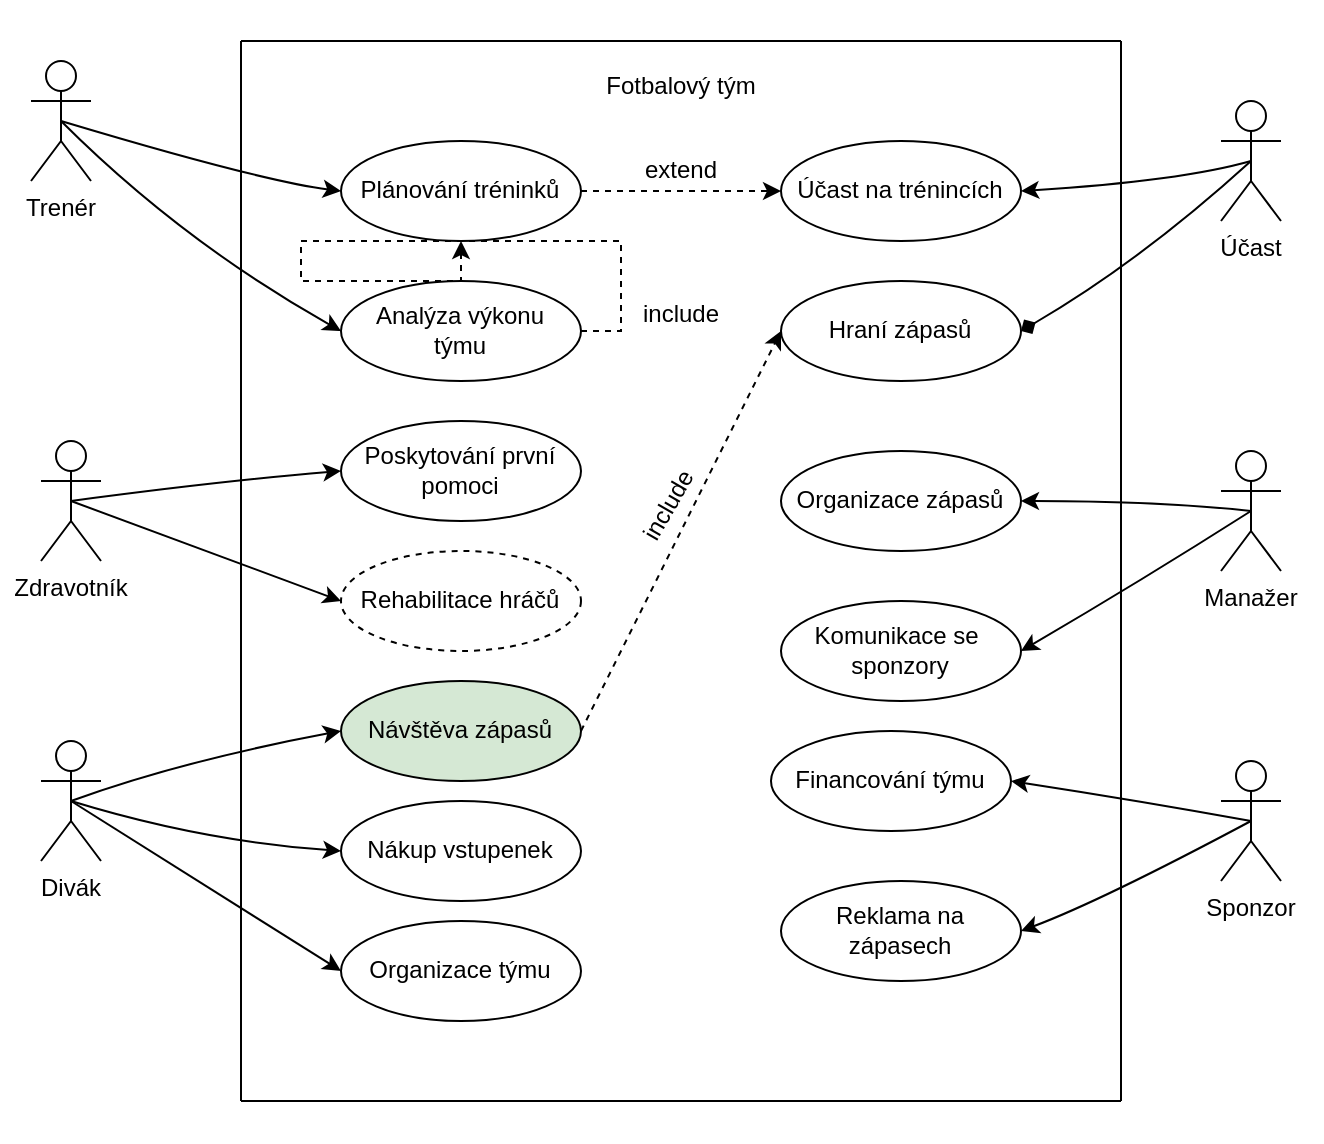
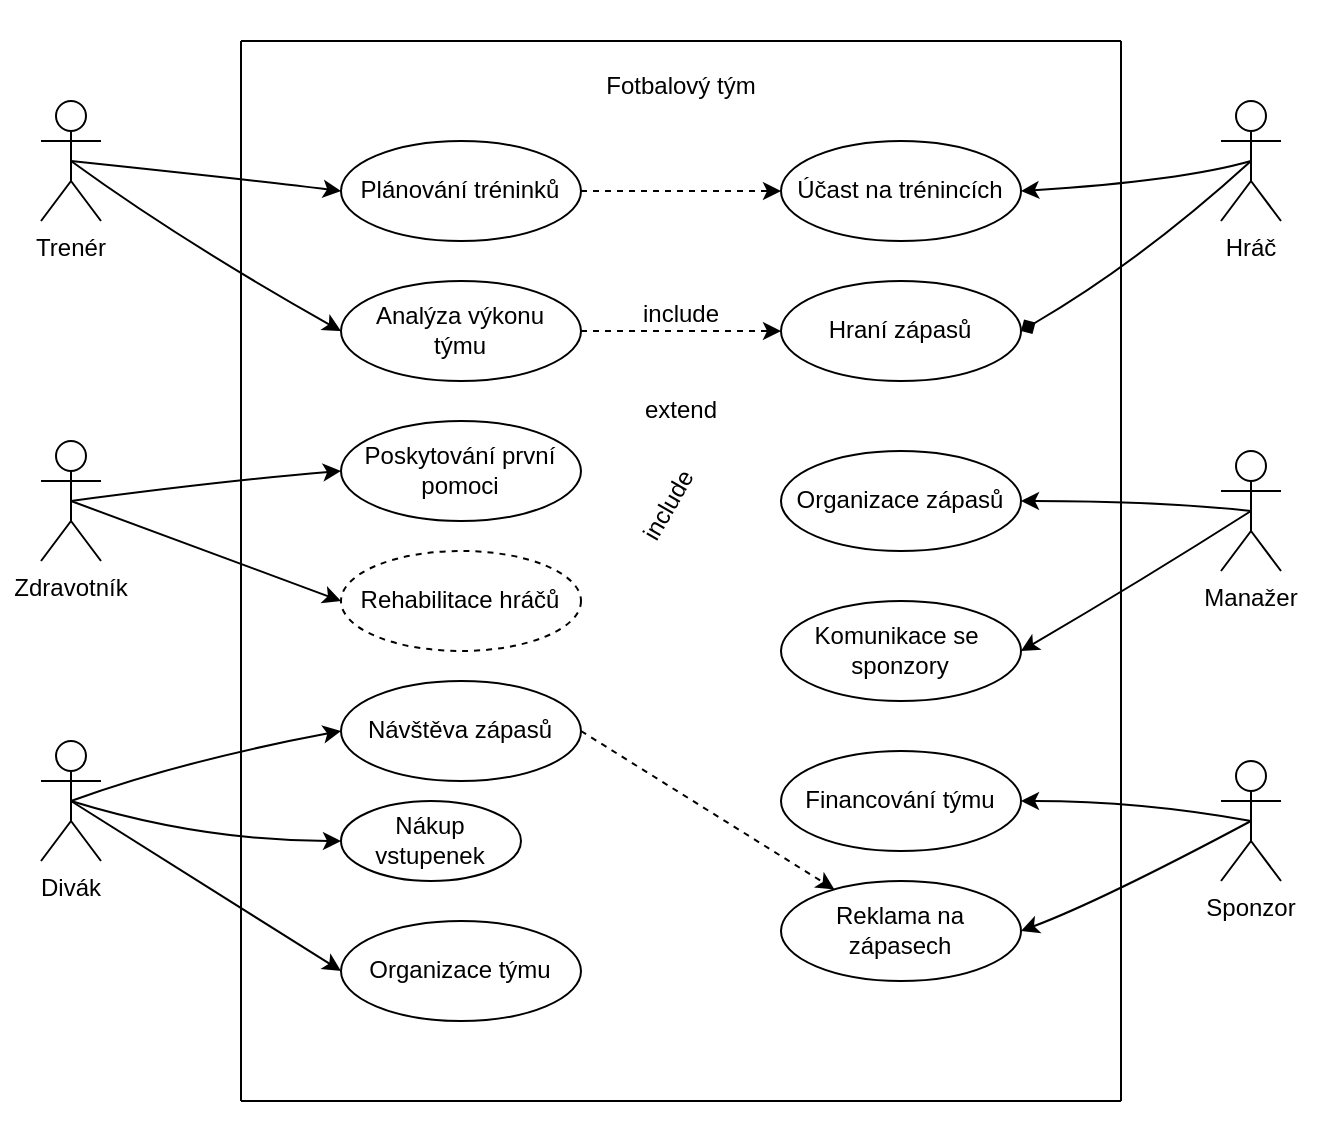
  <mxCell id="0" />
  <mxCell id="1" parent="0" />
  <mxCell id="2" value="Sponzor" style="shape=umlActor;verticalLabelPosition=bottom;verticalAlign=top;html=1;outlineConnect=0;" vertex="1" parent="1"><mxGeometry x="610" y="380" width="30" height="60" as="geometry" /></mxCell>
  <mxCell id="3" value="Manažer" style="shape=umlActor;verticalLabelPosition=bottom;verticalAlign=top;html=1;outlineConnect=0;" vertex="1" parent="1"><mxGeometry x="610" y="225" width="30" height="60" as="geometry" /></mxCell>
- <mxCell id="4" value="Účast" style="shape=umlActor;verticalLabelPosition=bottom;verticalAlign=top;html=1;outlineConnect=0;" vertex="1" parent="1"><mxGeometry x="610" y="50" width="30" height="60" as="geometry" /></mxCell>
+ <mxCell id="4" value="Hráč" style="shape=umlActor;verticalLabelPosition=bottom;verticalAlign=top;html=1;outlineConnect=0;" vertex="1" parent="1"><mxGeometry x="610" y="50" width="30" height="60" as="geometry" /></mxCell>
  <mxCell id="5" value="Divák" style="shape=umlActor;verticalLabelPosition=bottom;verticalAlign=top;html=1;outlineConnect=0;" vertex="1" parent="1"><mxGeometry x="20" y="370" width="30" height="60" as="geometry" /></mxCell>
  <mxCell id="6" value="Zdravotník" style="shape=umlActor;verticalLabelPosition=bottom;verticalAlign=top;html=1;outlineConnect=0;" vertex="1" parent="1"><mxGeometry x="20" y="220" width="30" height="60" as="geometry" /></mxCell>
- <mxCell id="7" value="Trenér" style="shape=umlActor;verticalLabelPosition=bottom;verticalAlign=top;html=1;outlineConnect=0;" vertex="1" parent="1"><mxGeometry x="15" y="30" width="30" height="60" as="geometry" /></mxCell>
+ <mxCell id="7" value="Trenér" style="shape=umlActor;verticalLabelPosition=bottom;verticalAlign=top;html=1;outlineConnect=0;" vertex="1" parent="1"><mxGeometry x="20" y="50" width="30" height="60" as="geometry" /></mxCell>
  <mxCell id="8" style="edgeStyle=orthogonalEdgeStyle;rounded=0;orthogonalLoop=1;jettySize=auto;html=1;exitX=1;exitY=0.5;exitDx=0;exitDy=0;entryX=0;entryY=0.5;entryDx=0;entryDy=0;dashed=1;" edge="1" parent="1" source="9" target="17"><mxGeometry relative="1" as="geometry" /></mxCell>
  <mxCell id="9" value="Plánování tréninků" style="ellipse;whiteSpace=wrap;html=1;" vertex="1" parent="1"><mxGeometry x="170" y="70" width="120" height="50" as="geometry" /></mxCell>
  <mxCell id="10" value="Rehabilitace hráčů" style="ellipse;whiteSpace=wrap;html=1;dashed=1;" vertex="1" parent="1"><mxGeometry x="170" y="275" width="120" height="50" as="geometry" /></mxCell>
  <mxCell id="11" value="Komunikace se&amp;nbsp;&lt;div&gt;sponzory&lt;/div&gt;" style="ellipse;whiteSpace=wrap;html=1;" vertex="1" parent="1"><mxGeometry x="390" y="300" width="120" height="50" as="geometry" /></mxCell>
  <mxCell id="12" value="Organizace zápasů" style="ellipse;whiteSpace=wrap;html=1;" vertex="1" parent="1"><mxGeometry x="390" y="225" width="120" height="50" as="geometry" /></mxCell>
  <mxCell id="13" value="Poskytování první&lt;div&gt;pomoci&lt;/div&gt;" style="ellipse;whiteSpace=wrap;html=1;" vertex="1" parent="1"><mxGeometry x="170" y="210" width="120" height="50" as="geometry" /></mxCell>
- <mxCell id="14" style="edgeStyle=orthogonalEdgeStyle;rounded=0;orthogonalLoop=1;jettySize=auto;html=1;exitX=1;exitY=0.5;exitDx=0;exitDy=0;dashed=1;" edge="1" parent="1" source="15" target="9"><mxGeometry relative="1" as="geometry" /></mxCell>
+ <mxCell id="14" style="edgeStyle=orthogonalEdgeStyle;rounded=0;orthogonalLoop=1;jettySize=auto;html=1;exitX=1;exitY=0.5;exitDx=0;exitDy=0;entryX=0;entryY=0.5;entryDx=0;entryDy=0;dashed=1;" edge="1" parent="1" source="15" target="16"><mxGeometry relative="1" as="geometry" /></mxCell>
  <mxCell id="15" value="Analýza výkonu&lt;div&gt;týmu&lt;/div&gt;" style="ellipse;whiteSpace=wrap;html=1;" vertex="1" parent="1"><mxGeometry x="170" y="140" width="120" height="50" as="geometry" /></mxCell>
  <mxCell id="16" value="Hraní zápasů" style="ellipse;whiteSpace=wrap;html=1;" vertex="1" parent="1"><mxGeometry x="390" y="140" width="120" height="50" as="geometry" /></mxCell>
  <mxCell id="17" value="Účast na trénincích" style="ellipse;whiteSpace=wrap;html=1;" vertex="1" parent="1"><mxGeometry x="390" y="70" width="120" height="50" as="geometry" /></mxCell>
- <mxCell id="18" value="Financování týmu" style="ellipse;whiteSpace=wrap;html=1;" vertex="1" parent="1"><mxGeometry x="385" y="365" width="120" height="50" as="geometry" /></mxCell>
+ <mxCell id="18" value="Financování týmu" style="ellipse;whiteSpace=wrap;html=1;" vertex="1" parent="1"><mxGeometry x="390" y="375" width="120" height="50" as="geometry" /></mxCell>
  <mxCell id="19" value="Reklama na zápasech" style="ellipse;whiteSpace=wrap;html=1;" vertex="1" parent="1"><mxGeometry x="390" y="440" width="120" height="50" as="geometry" /></mxCell>
- <mxCell id="20" style="rounded=0;orthogonalLoop=1;jettySize=auto;html=1;exitX=1;exitY=0.5;exitDx=0;exitDy=0;entryX=0;entryY=0.5;entryDx=0;entryDy=0;dashed=1;" edge="1" parent="1" source="21" target="16"><mxGeometry relative="1" as="geometry" /></mxCell>
- <mxCell id="21" value="Návštěva zápasů" style="ellipse;whiteSpace=wrap;html=1;fillColor=#d5e8d4;" vertex="1" parent="1"><mxGeometry x="170" y="340" width="120" height="50" as="geometry" /></mxCell>
- <mxCell id="22" value="Nákup vstupenek" style="ellipse;whiteSpace=wrap;html=1;" vertex="1" parent="1"><mxGeometry x="170" y="400" width="120" height="50" as="geometry" /></mxCell>
+ <mxCell id="20" style="rounded=0;orthogonalLoop=1;jettySize=auto;html=1;exitX=1;exitY=0.5;exitDx=0;exitDy=0;dashed=1;" edge="1" parent="1" source="21" target="19"><mxGeometry relative="1" as="geometry" /></mxCell>
+ <mxCell id="21" value="Návštěva zápasů" style="ellipse;whiteSpace=wrap;html=1;" vertex="1" parent="1"><mxGeometry x="170" y="340" width="120" height="50" as="geometry" /></mxCell>
+ <mxCell id="22" value="Nákup vstupenek" style="ellipse;whiteSpace=wrap;html=1;" vertex="1" parent="1"><mxGeometry x="170" y="400" width="90" height="40" as="geometry" /></mxCell>
  <mxCell id="23" value="Organizace týmu" style="ellipse;whiteSpace=wrap;html=1;" vertex="1" parent="1"><mxGeometry x="170" y="460" width="120" height="50" as="geometry" /></mxCell>
  <mxCell id="24" value="" style="curved=1;endArrow=classic;html=1;rounded=0;entryX=0;entryY=0.5;entryDx=0;entryDy=0;exitX=0.5;exitY=0.5;exitDx=0;exitDy=0;exitPerimeter=0;" edge="1" parent="1" source="7" target="9"><mxGeometry width="50" height="50" relative="1" as="geometry"><mxPoint x="350" y="330" as="sourcePoint" /><mxPoint x="400" y="280" as="targetPoint" /><Array as="points"><mxPoint x="130" y="90" /></Array></mxGeometry></mxCell>
  <mxCell id="25" value="" style="curved=1;endArrow=classic;html=1;rounded=0;entryX=0;entryY=0.5;entryDx=0;entryDy=0;exitX=0.5;exitY=0.5;exitDx=0;exitDy=0;exitPerimeter=0;" edge="1" parent="1" source="7" target="15"><mxGeometry width="50" height="50" relative="1" as="geometry"><mxPoint x="40" y="80" as="sourcePoint" /><mxPoint x="400" y="280" as="targetPoint" /><Array as="points"><mxPoint x="90" y="120" /></Array></mxGeometry></mxCell>
  <mxCell id="26" value="" style="curved=1;endArrow=classic;html=1;rounded=0;exitX=0.5;exitY=0.5;exitDx=0;exitDy=0;exitPerimeter=0;entryX=1;entryY=0.5;entryDx=0;entryDy=0;" edge="1" parent="1" source="3" target="12"><mxGeometry width="50" height="50" relative="1" as="geometry"><mxPoint x="350" y="330" as="sourcePoint" /><mxPoint x="400" y="280" as="targetPoint" /><Array as="points"><mxPoint x="580" y="250" /></Array></mxGeometry></mxCell>
  <mxCell id="27" value="" style="curved=1;endArrow=classic;html=1;rounded=0;exitX=0.5;exitY=0.5;exitDx=0;exitDy=0;exitPerimeter=0;entryX=0;entryY=0.5;entryDx=0;entryDy=0;" edge="1" parent="1" source="6" target="13"><mxGeometry width="50" height="50" relative="1" as="geometry"><mxPoint x="350" y="330" as="sourcePoint" /><mxPoint x="400" y="280" as="targetPoint" /><Array as="points"><mxPoint x="110" y="240" /></Array></mxGeometry></mxCell>
  <mxCell id="28" value="" style="curved=1;endArrow=classic;html=1;rounded=0;exitX=0.5;exitY=0.5;exitDx=0;exitDy=0;exitPerimeter=0;entryX=1;entryY=0.5;entryDx=0;entryDy=0;" edge="1" parent="1" source="3" target="11"><mxGeometry width="50" height="50" relative="1" as="geometry"><mxPoint x="350" y="330" as="sourcePoint" /><mxPoint x="400" y="280" as="targetPoint" /><Array as="points"><mxPoint x="570" y="290" /></Array></mxGeometry></mxCell>
  <mxCell id="29" value="" style="curved=1;endArrow=classic;html=1;rounded=0;entryX=1;entryY=0.5;entryDx=0;entryDy=0;exitX=0.5;exitY=0.5;exitDx=0;exitDy=0;exitPerimeter=0;" edge="1" parent="1" source="4" target="17"><mxGeometry width="50" height="50" relative="1" as="geometry"><mxPoint x="350" y="330" as="sourcePoint" /><mxPoint x="400" y="280" as="targetPoint" /><Array as="points"><mxPoint x="590" y="90" /></Array></mxGeometry></mxCell>
  <mxCell id="30" value="" style="curved=1;endArrow=diamond;html=1;rounded=0;entryX=1;entryY=0.5;entryDx=0;entryDy=0;exitX=0.5;exitY=0.5;exitDx=0;exitDy=0;exitPerimeter=0;" edge="1" parent="1" source="4" target="16"><mxGeometry width="50" height="50" relative="1" as="geometry"><mxPoint x="350" y="330" as="sourcePoint" /><mxPoint x="400" y="280" as="targetPoint" /><Array as="points"><mxPoint x="570" y="130" /></Array></mxGeometry></mxCell>
  <mxCell id="31" value="" style="curved=1;endArrow=classic;html=1;rounded=0;exitX=0.5;exitY=0.5;exitDx=0;exitDy=0;exitPerimeter=0;entryX=0;entryY=0.5;entryDx=0;entryDy=0;" edge="1" parent="1" source="6" target="10"><mxGeometry width="50" height="50" relative="1" as="geometry"><mxPoint x="350" y="330" as="sourcePoint" /><mxPoint x="400" y="280" as="targetPoint" /><Array as="points" /></mxGeometry></mxCell>
  <mxCell id="32" value="" style="curved=1;endArrow=classic;html=1;rounded=0;entryX=0;entryY=0.5;entryDx=0;entryDy=0;exitX=0.5;exitY=0.5;exitDx=0;exitDy=0;exitPerimeter=0;" edge="1" parent="1" source="5" target="21"><mxGeometry width="50" height="50" relative="1" as="geometry"><mxPoint x="350" y="330" as="sourcePoint" /><mxPoint x="400" y="280" as="targetPoint" /><Array as="points"><mxPoint x="90" y="380" /></Array></mxGeometry></mxCell>
  <mxCell id="33" value="" style="curved=1;endArrow=classic;html=1;rounded=0;exitX=0.5;exitY=0.5;exitDx=0;exitDy=0;exitPerimeter=0;entryX=0;entryY=0.5;entryDx=0;entryDy=0;" edge="1" parent="1" source="5" target="22"><mxGeometry width="50" height="50" relative="1" as="geometry"><mxPoint x="350" y="330" as="sourcePoint" /><mxPoint x="400" y="280" as="targetPoint" /><Array as="points"><mxPoint x="100" y="420" /></Array></mxGeometry></mxCell>
  <mxCell id="34" value="" style="curved=1;endArrow=classic;html=1;rounded=0;exitX=0.5;exitY=0.5;exitDx=0;exitDy=0;exitPerimeter=0;entryX=0;entryY=0.5;entryDx=0;entryDy=0;" edge="1" parent="1" source="5" target="23"><mxGeometry width="50" height="50" relative="1" as="geometry"><mxPoint x="350" y="330" as="sourcePoint" /><mxPoint x="400" y="280" as="targetPoint" /><Array as="points" /></mxGeometry></mxCell>
  <mxCell id="35" value="" style="curved=1;endArrow=classic;html=1;rounded=0;exitX=0.5;exitY=0.5;exitDx=0;exitDy=0;exitPerimeter=0;entryX=1;entryY=0.5;entryDx=0;entryDy=0;" edge="1" parent="1" source="2" target="18"><mxGeometry width="50" height="50" relative="1" as="geometry"><mxPoint x="350" y="330" as="sourcePoint" /><mxPoint x="400" y="280" as="targetPoint" /><Array as="points"><mxPoint x="570" y="400" /></Array></mxGeometry></mxCell>
  <mxCell id="36" value="" style="curved=1;endArrow=classic;html=1;rounded=0;exitX=0.5;exitY=0.5;exitDx=0;exitDy=0;exitPerimeter=0;entryX=1;entryY=0.5;entryDx=0;entryDy=0;" edge="1" parent="1" source="2" target="19"><mxGeometry width="50" height="50" relative="1" as="geometry"><mxPoint x="350" y="330" as="sourcePoint" /><mxPoint x="400" y="280" as="targetPoint" /><Array as="points"><mxPoint x="550" y="450" /></Array></mxGeometry></mxCell>
  <mxCell id="37" value="" style="endArrow=none;html=1;rounded=0;" edge="1" parent="1"><mxGeometry width="50" height="50" relative="1" as="geometry"><mxPoint x="560" y="550" as="sourcePoint" /><mxPoint x="120" y="550" as="targetPoint" /></mxGeometry></mxCell>
  <mxCell id="38" value="" style="endArrow=none;html=1;rounded=0;" edge="1" parent="1"><mxGeometry width="50" height="50" relative="1" as="geometry"><mxPoint x="560" y="550" as="sourcePoint" /><mxPoint x="560" y="20" as="targetPoint" /></mxGeometry></mxCell>
  <mxCell id="39" value="" style="endArrow=none;html=1;rounded=0;" edge="1" parent="1"><mxGeometry width="50" height="50" relative="1" as="geometry"><mxPoint x="560" y="20" as="sourcePoint" /><mxPoint x="120" y="20" as="targetPoint" /></mxGeometry></mxCell>
  <mxCell id="40" value="" style="endArrow=none;html=1;rounded=0;" edge="1" parent="1"><mxGeometry width="50" height="50" relative="1" as="geometry"><mxPoint x="120" y="550" as="sourcePoint" /><mxPoint x="120" y="20" as="targetPoint" /></mxGeometry></mxCell>
  <mxCell id="41" value="Fotbalový tým" style="text;html=1;align=center;verticalAlign=middle;resizable=0;points=[];autosize=1;strokeColor=none;fillColor=none;" vertex="1" parent="1"><mxGeometry x="290" y="28" width="100" height="30" as="geometry" /></mxCell>
- <mxCell id="42" value="extend" style="text;html=1;align=center;verticalAlign=middle;resizable=0;points=[];autosize=1;strokeColor=none;fillColor=none;" vertex="1" parent="1"><mxGeometry x="310" y="70" width="60" height="30" as="geometry" /></mxCell>
+ <mxCell id="42" value="extend" style="text;html=1;align=center;verticalAlign=middle;resizable=0;points=[];autosize=1;strokeColor=none;fillColor=none;" vertex="1" parent="1"><mxGeometry x="310" y="190" width="60" height="30" as="geometry" /></mxCell>
  <mxCell id="43" value="include" style="text;html=1;align=center;verticalAlign=middle;resizable=0;points=[];autosize=1;strokeColor=none;fillColor=none;" vertex="1" parent="1"><mxGeometry x="310" y="142" width="60" height="30" as="geometry" /></mxCell>
  <mxCell id="44" value="include" style="text;html=1;align=center;verticalAlign=middle;resizable=0;points=[];autosize=1;strokeColor=none;fillColor=none;rotation=-60;" vertex="1" parent="1"><mxGeometry x="304" y="238" width="60" height="30" as="geometry" /></mxCell>
